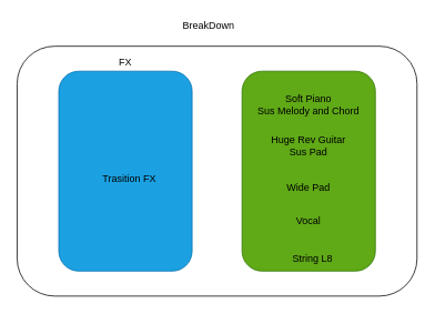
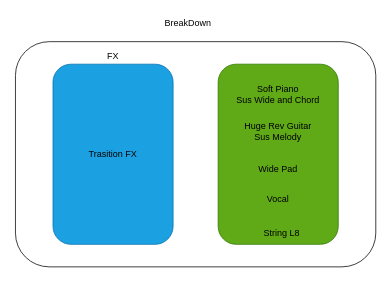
  <mxCell id="0" />
  <mxCell id="1" parent="0" />
  <mxCell id="2" value="" style="rounded=1;whiteSpace=wrap;html=1;" parent="1" vertex="1"><mxGeometry x="20" y="55" width="480" height="300" as="geometry" /></mxCell>
  <mxCell id="3" value="" style="rounded=1;whiteSpace=wrap;html=1;fillColor=#1ba1e2;strokeColor=#006EAF;fontColor=#ffffff;" parent="1" vertex="1"><mxGeometry x="70" y="85" width="160" height="240" as="geometry" /></mxCell>
  <mxCell id="4" value="FX" style="text;html=1;strokeColor=none;fillColor=none;align=center;verticalAlign=middle;whiteSpace=wrap;rounded=0;" parent="1" vertex="1"><mxGeometry x="130" y="65" width="40" height="20" as="geometry" /></mxCell>
  <mxCell id="5" value="" style="rounded=1;whiteSpace=wrap;html=1;fillColor=#60a917;strokeColor=#2D7600;fontColor=#ffffff;" parent="1" vertex="1"><mxGeometry x="290" y="85" width="160" height="240" as="geometry" /></mxCell>
- <mxCell id="6" value="Soft Piano &lt;br&gt;Sus Melody and Chord" style="text;html=1;strokeColor=none;fillColor=none;align=center;verticalAlign=middle;whiteSpace=wrap;rounded=0;" parent="1" vertex="1"><mxGeometry x="290" y="115" width="160" height="20" as="geometry" /></mxCell>
+ <mxCell id="6" value="Soft Piano &lt;br&gt;Sus Wide and Chord" style="text;html=1;strokeColor=none;fillColor=none;align=center;verticalAlign=middle;whiteSpace=wrap;rounded=0;" parent="1" vertex="1"><mxGeometry x="290" y="115" width="160" height="20" as="geometry" /></mxCell>
  <mxCell id="7" value="BreakDown" style="text;html=1;strokeColor=none;fillColor=none;align=center;verticalAlign=middle;whiteSpace=wrap;rounded=0;" parent="1" vertex="1"><mxGeometry x="215" y="20" width="70" height="20" as="geometry" /></mxCell>
  <mxCell id="8" value="Wide Pad" style="text;html=1;strokeColor=none;fillColor=none;align=center;verticalAlign=middle;whiteSpace=wrap;rounded=0;" parent="1" vertex="1"><mxGeometry x="325" y="215" width="90" height="20" as="geometry" /></mxCell>
- <mxCell id="9" value="Trasition FX" style="text;html=1;strokeColor=none;fillColor=none;align=center;verticalAlign=middle;whiteSpace=wrap;rounded=0;" parent="1" vertex="1"><mxGeometry x="115" y="205" width="80" height="20" as="geometry" /></mxCell>
- <mxCell id="10" value="Huge Rev Guitar Sus Pad" style="text;html=1;strokeColor=none;fillColor=none;align=center;verticalAlign=middle;whiteSpace=wrap;rounded=0;" parent="1" vertex="1"><mxGeometry x="320" y="165" width="100" height="20" as="geometry" /></mxCell>
+ <mxCell id="9" value="Trasition FX" style="text;html=1;strokeColor=none;fillColor=none;align=center;verticalAlign=middle;whiteSpace=wrap;rounded=0;" parent="1" vertex="1"><mxGeometry x="110" y="195" width="80" height="20" as="geometry" /></mxCell>
+ <mxCell id="10" value="Huge Rev Guitar Sus Melody" style="text;html=1;strokeColor=none;fillColor=none;align=center;verticalAlign=middle;whiteSpace=wrap;rounded=0;" parent="1" vertex="1"><mxGeometry x="320" y="165" width="100" height="20" as="geometry" /></mxCell>
  <mxCell id="11" value="String L8" style="text;html=1;strokeColor=none;fillColor=none;align=center;verticalAlign=middle;whiteSpace=wrap;rounded=0;" parent="1" vertex="1"><mxGeometry x="325" y="300" width="100" height="20" as="geometry" /></mxCell>
  <mxCell id="12" value="Vocal" style="text;html=1;strokeColor=none;fillColor=none;align=center;verticalAlign=middle;whiteSpace=wrap;rounded=0;" parent="1" vertex="1"><mxGeometry x="320" y="255" width="100" height="20" as="geometry" /></mxCell>
